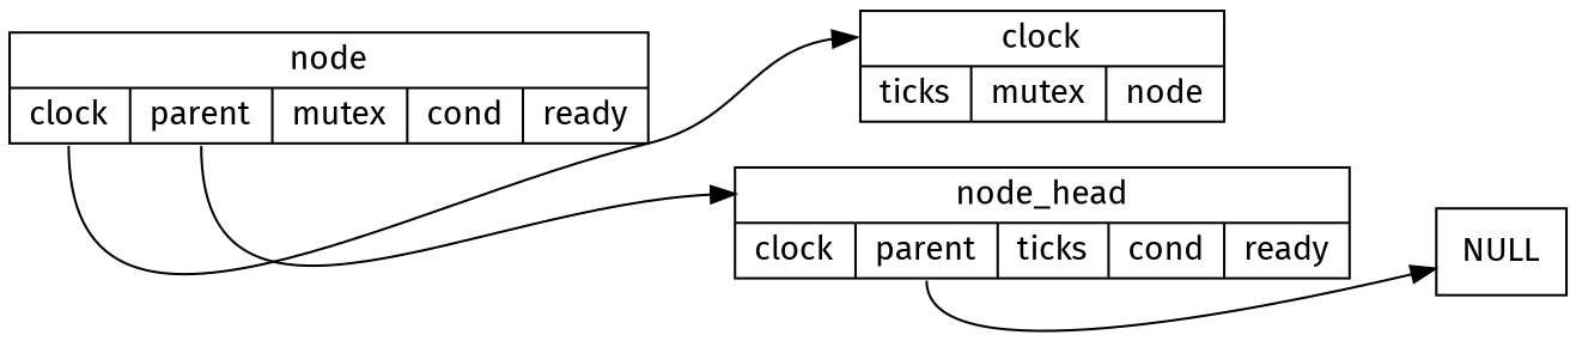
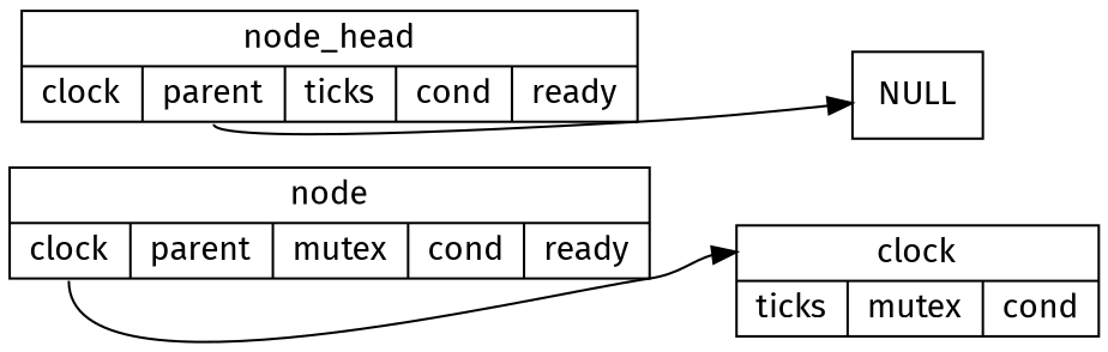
  digraph {
    fontname="Fira Sans"
    rankdir=LR
    node [fontname="Fira Sans" shape=record]
    edge [fontname="Fira Sans" headport=f0 tailport=f2]
-   n1 [label="<f0> clock|{<f1> ticks|<f2> mutex|<f3> node}"]
+   n1 [label="<f0> clock|{<f1> ticks|<f2> mutex|<f3> cond}"]
    n2 [label="<f0> node_head|{<f1> clock|<f2> parent|<f3> ticks|<f4> cond|<f5> ready}"]
    n3 [label="<f0> NULL"]
    n4 [label="<f0> node|{<f1> clock|<f2> parent|<f3> mutex|<f4> cond|<f5> ready}"]
    n2 -> n3
    n4 -> n1 [tailport=f1]
-   n4 -> n2
  }
